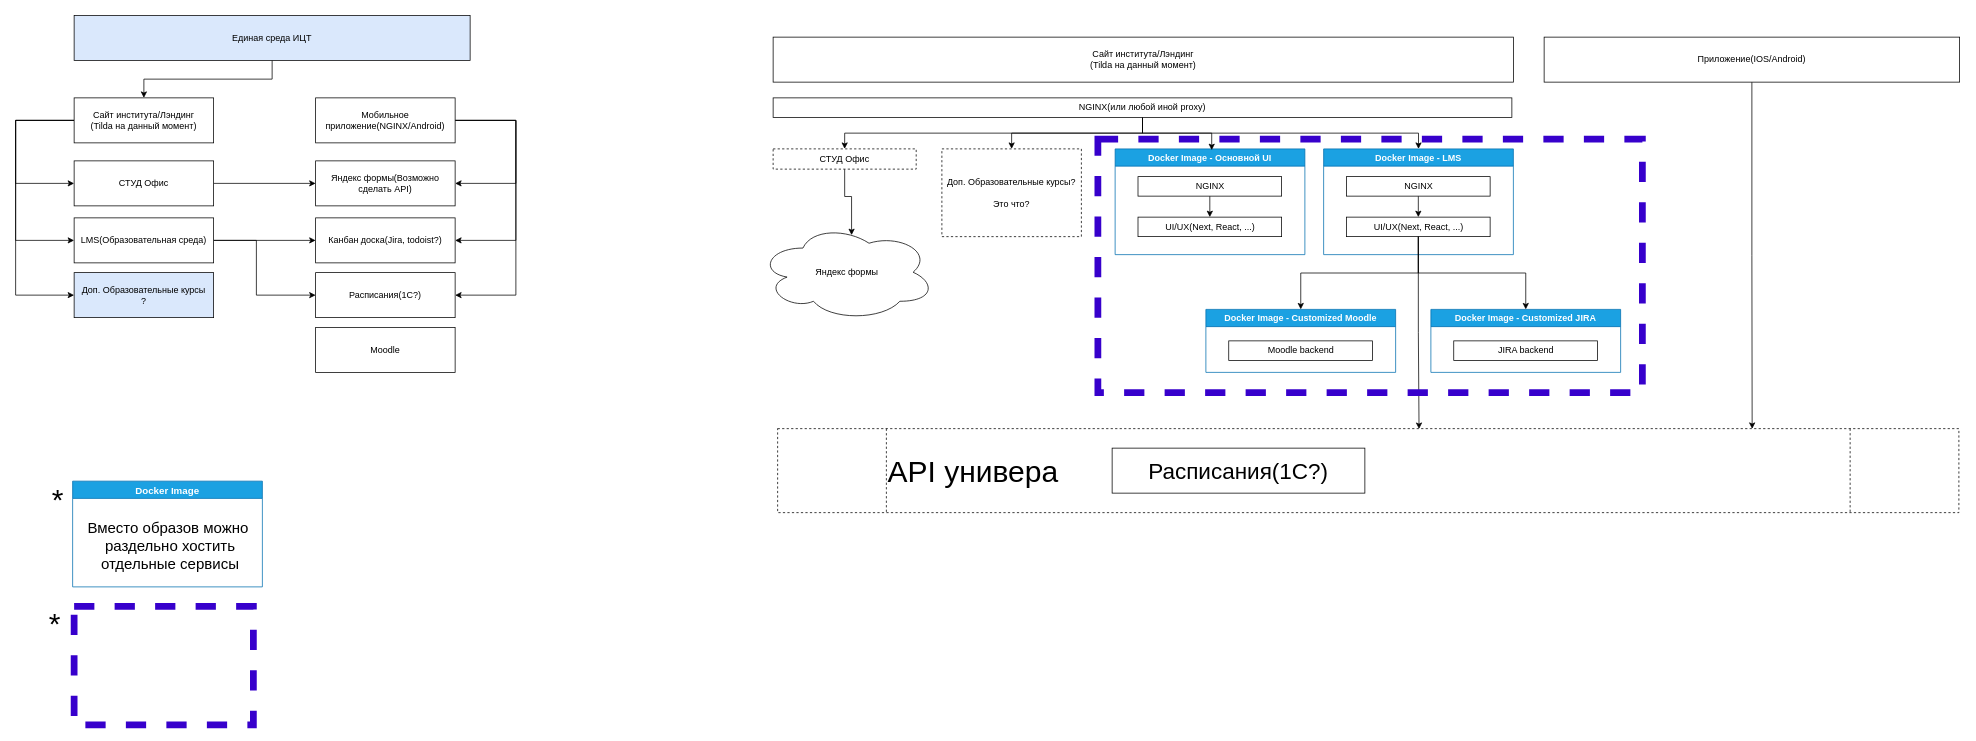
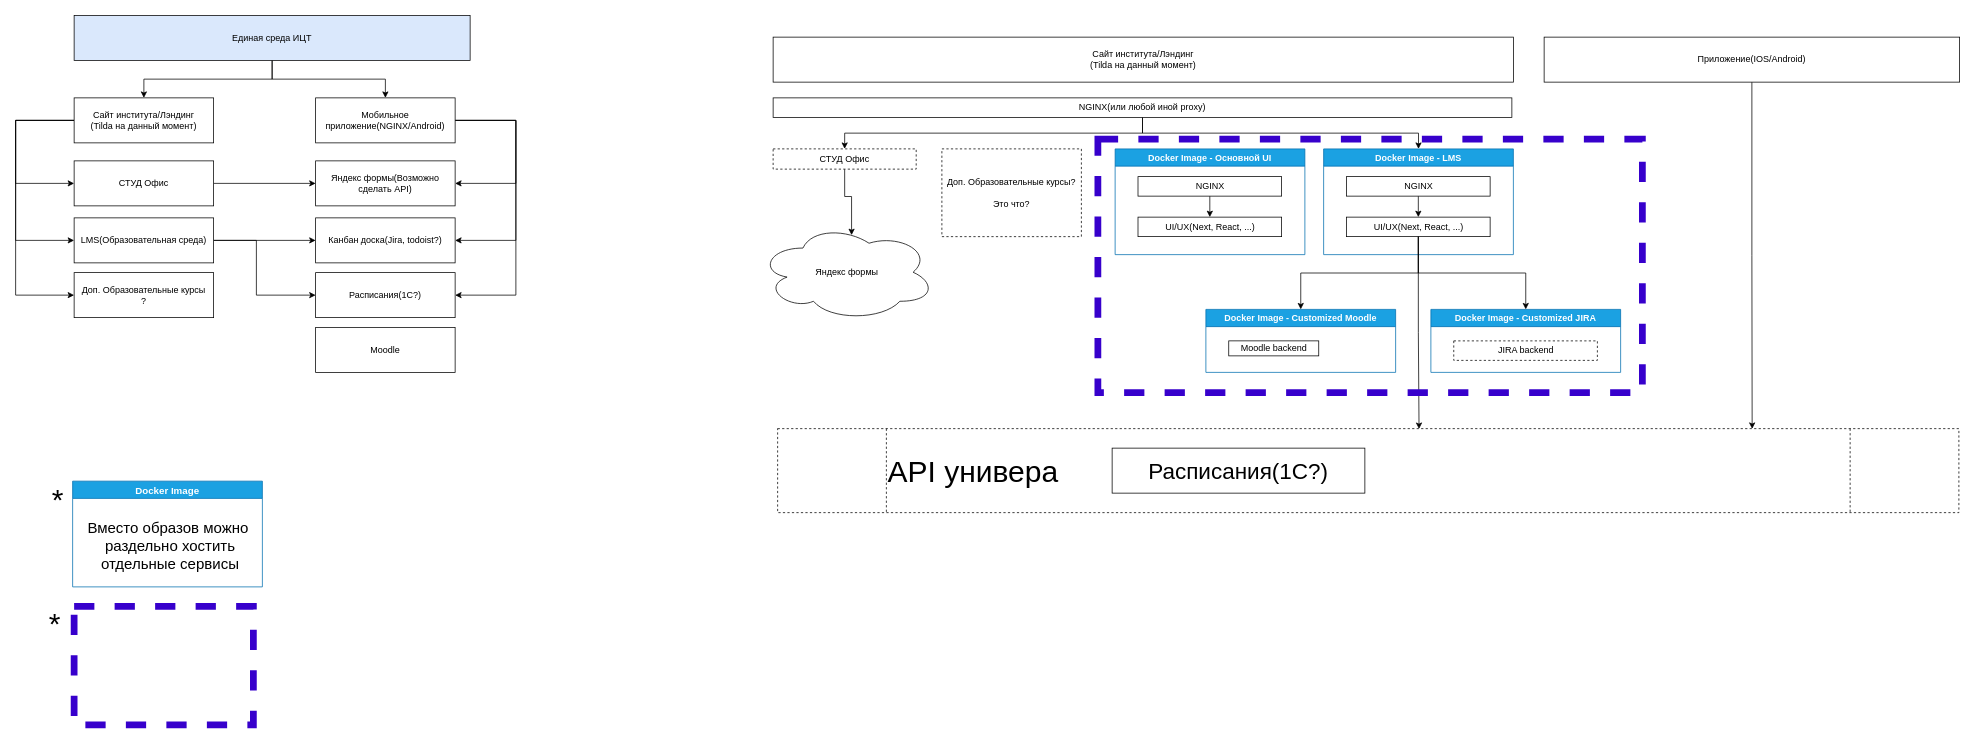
  <mxCell id="0" />
  <mxCell id="1" parent="0" />
  <mxCell id="2" style="edgeStyle=orthogonalEdgeStyle;rounded=0;orthogonalLoop=1;jettySize=auto;html=1;exitX=0;exitY=0.5;exitDx=0;exitDy=0;entryX=0;entryY=0.5;entryDx=0;entryDy=0;" edge="1" parent="1" source="5" target="11"><mxGeometry relative="1" as="geometry"><Array as="points"><mxPoint x="20" y="160" /><mxPoint x="20" y="244" /></Array></mxGeometry></mxCell>
  <mxCell id="3" style="edgeStyle=orthogonalEdgeStyle;rounded=0;orthogonalLoop=1;jettySize=auto;html=1;exitX=0;exitY=0.5;exitDx=0;exitDy=0;entryX=0;entryY=0.5;entryDx=0;entryDy=0;" edge="1" parent="1" source="5" target="8"><mxGeometry relative="1" as="geometry"><Array as="points"><mxPoint x="20" y="160" /><mxPoint x="20" y="320" /></Array></mxGeometry></mxCell>
  <mxCell id="4" style="edgeStyle=orthogonalEdgeStyle;rounded=0;orthogonalLoop=1;jettySize=auto;html=1;exitX=0;exitY=0.5;exitDx=0;exitDy=0;entryX=0;entryY=0.5;entryDx=0;entryDy=0;" edge="1" parent="1" source="5" target="15"><mxGeometry relative="1" as="geometry"><Array as="points"><mxPoint x="20" y="160" /><mxPoint x="20" y="393" /></Array></mxGeometry></mxCell>
  <mxCell id="5" value="Сайт института/Лэндинг&lt;br&gt;(Tilda на данный момент)" style="rounded=0;whiteSpace=wrap;html=1;" vertex="1" parent="1"><mxGeometry x="98" y="130" width="186" height="60" as="geometry" /></mxCell>
  <mxCell id="6" style="edgeStyle=orthogonalEdgeStyle;rounded=0;orthogonalLoop=1;jettySize=auto;html=1;exitX=1;exitY=0.5;exitDx=0;exitDy=0;entryX=0;entryY=0.5;entryDx=0;entryDy=0;" edge="1" parent="1" source="8" target="9"><mxGeometry relative="1" as="geometry" /></mxCell>
  <mxCell id="7" style="edgeStyle=orthogonalEdgeStyle;rounded=0;orthogonalLoop=1;jettySize=auto;html=1;exitX=1;exitY=0.5;exitDx=0;exitDy=0;entryX=0;entryY=0.5;entryDx=0;entryDy=0;" edge="1" parent="1" source="8" target="20"><mxGeometry relative="1" as="geometry"><Array as="points"><mxPoint x="341" y="320" /><mxPoint x="341" y="393" /></Array></mxGeometry></mxCell>
  <mxCell id="8" value="LMS(Образовательная среда)" style="rounded=0;whiteSpace=wrap;html=1;" vertex="1" parent="1"><mxGeometry x="98" y="290" width="186" height="60" as="geometry" /></mxCell>
  <mxCell id="9" value="&lt;div&gt;Канбан доска(Jira, todoist?)&lt;/div&gt;" style="rounded=0;whiteSpace=wrap;html=1;" vertex="1" parent="1"><mxGeometry x="420" y="290" width="186" height="60" as="geometry" /></mxCell>
  <mxCell id="10" style="edgeStyle=orthogonalEdgeStyle;rounded=0;orthogonalLoop=1;jettySize=auto;html=1;exitX=1;exitY=0.5;exitDx=0;exitDy=0;" edge="1" parent="1" source="11" target="21"><mxGeometry relative="1" as="geometry" /></mxCell>
  <mxCell id="11" value="СТУД Офис&lt;br&gt;" style="rounded=0;whiteSpace=wrap;html=1;" vertex="1" parent="1"><mxGeometry x="98" y="214" width="186" height="60" as="geometry" /></mxCell>
  <mxCell id="12" style="edgeStyle=orthogonalEdgeStyle;rounded=0;orthogonalLoop=1;jettySize=auto;html=1;exitX=0.5;exitY=1;exitDx=0;exitDy=0;entryX=0.5;entryY=0;entryDx=0;entryDy=0;" edge="1" parent="1" source="14" target="5"><mxGeometry relative="1" as="geometry" /></mxCell>
+ <mxCell id="13" style="edgeStyle=orthogonalEdgeStyle;rounded=0;orthogonalLoop=1;jettySize=auto;html=1;exitX=0.5;exitY=1;exitDx=0;exitDy=0;entryX=0.5;entryY=0;entryDx=0;entryDy=0;" edge="1" parent="1" source="14" target="19"><mxGeometry relative="1" as="geometry" /></mxCell>
  <mxCell id="14" value="Единая среда ИЦТ" style="rounded=0;whiteSpace=wrap;html=1;fillColor=#dae8fc;" vertex="1" parent="1"><mxGeometry x="98" y="20" width="528" height="60" as="geometry" /></mxCell>
- <mxCell id="15" value="&lt;div&gt;Доп. Образовательные курсы&lt;/div&gt;&lt;div&gt;?&lt;br&gt;&lt;/div&gt;" style="rounded=0;whiteSpace=wrap;html=1;fillColor=#dae8fc;" vertex="1" parent="1"><mxGeometry x="98" y="363" width="186" height="60" as="geometry" /></mxCell>
+ <mxCell id="15" value="&lt;div&gt;Доп. Образовательные курсы&lt;/div&gt;&lt;div&gt;?&lt;br&gt;&lt;/div&gt;" style="rounded=0;whiteSpace=wrap;html=1;" vertex="1" parent="1"><mxGeometry x="98" y="363" width="186" height="60" as="geometry" /></mxCell>
  <mxCell id="16" style="edgeStyle=orthogonalEdgeStyle;rounded=0;orthogonalLoop=1;jettySize=auto;html=1;exitX=1;exitY=0.5;exitDx=0;exitDy=0;entryX=1;entryY=0.5;entryDx=0;entryDy=0;" edge="1" parent="1" source="19" target="21"><mxGeometry relative="1" as="geometry"><Array as="points"><mxPoint x="687" y="160" /><mxPoint x="687" y="244" /></Array></mxGeometry></mxCell>
  <mxCell id="17" style="edgeStyle=orthogonalEdgeStyle;rounded=0;orthogonalLoop=1;jettySize=auto;html=1;exitX=1;exitY=0.5;exitDx=0;exitDy=0;entryX=1;entryY=0.5;entryDx=0;entryDy=0;" edge="1" parent="1" source="19" target="9"><mxGeometry relative="1" as="geometry"><Array as="points"><mxPoint x="687" y="160" /><mxPoint x="687" y="320" /></Array></mxGeometry></mxCell>
  <mxCell id="18" style="edgeStyle=orthogonalEdgeStyle;rounded=0;orthogonalLoop=1;jettySize=auto;html=1;exitX=1;exitY=0.5;exitDx=0;exitDy=0;entryX=1;entryY=0.5;entryDx=0;entryDy=0;" edge="1" parent="1" source="19" target="20"><mxGeometry relative="1" as="geometry"><Array as="points"><mxPoint x="687" y="160" /><mxPoint x="687" y="393" /></Array></mxGeometry></mxCell>
  <mxCell id="19" value="Мобильное приложение(NGINX/Android)" style="rounded=0;whiteSpace=wrap;html=1;" vertex="1" parent="1"><mxGeometry x="420" y="130" width="186" height="60" as="geometry" /></mxCell>
  <mxCell id="20" value="Расписания(1С?)" style="rounded=0;whiteSpace=wrap;html=1;" vertex="1" parent="1"><mxGeometry x="420" y="363" width="186" height="60" as="geometry" /></mxCell>
  <mxCell id="21" value="Яндекс формы(Возможно сделать API) " style="rounded=0;whiteSpace=wrap;html=1;" vertex="1" parent="1"><mxGeometry x="420" y="214" width="186" height="60" as="geometry" /></mxCell>
  <mxCell id="22" value="Moodle" style="rounded=0;whiteSpace=wrap;html=1;" vertex="1" parent="1"><mxGeometry x="420" y="436" width="186" height="60" as="geometry" /></mxCell>
  <mxCell id="23" value="Сайт института/Лэндинг&lt;br&gt;(Tilda на данный момент)" style="rounded=0;whiteSpace=wrap;html=1;" vertex="1" parent="1"><mxGeometry x="1030" y="49" width="987" height="60" as="geometry" /></mxCell>
  <mxCell id="24" value="Docker Image - Основной UI" style="swimlane;fillColor=#1ba1e2;fontColor=#ffffff;strokeColor=#006EAF;" vertex="1" parent="1"><mxGeometry x="1486" y="198" width="253" height="141" as="geometry"><mxRectangle x="1233" y="365" width="426" height="53" as="alternateBounds" /></mxGeometry></mxCell>
  <mxCell id="25" style="edgeStyle=orthogonalEdgeStyle;rounded=0;orthogonalLoop=1;jettySize=auto;html=1;exitX=0.5;exitY=1;exitDx=0;exitDy=0;entryX=0.5;entryY=0;entryDx=0;entryDy=0;" edge="1" parent="24" source="26" target="27"><mxGeometry relative="1" as="geometry" /></mxCell>
  <mxCell id="26" value="NGINX" style="rounded=0;whiteSpace=wrap;html=1;" vertex="1" parent="24"><mxGeometry x="30.5" y="37" width="191.5" height="26" as="geometry" /></mxCell>
  <mxCell id="27" value="UI/UX(Next, React, ...)" style="rounded=0;whiteSpace=wrap;html=1;" vertex="1" parent="24"><mxGeometry x="30.5" y="91" width="191.5" height="26" as="geometry" /></mxCell>
  <mxCell id="28" value="Яндекс формы" style="ellipse;shape=cloud;whiteSpace=wrap;html=1;" vertex="1" parent="1"><mxGeometry x="1011" y="298" width="235" height="129" as="geometry" /></mxCell>
  <mxCell id="29" style="edgeStyle=orthogonalEdgeStyle;rounded=0;orthogonalLoop=1;jettySize=auto;html=1;exitX=0.5;exitY=1;exitDx=0;exitDy=0;entryX=0.5;entryY=0;entryDx=0;entryDy=0;" edge="1" parent="1" source="33" target="35"><mxGeometry relative="1" as="geometry" /></mxCell>
- <mxCell id="30" style="edgeStyle=orthogonalEdgeStyle;rounded=0;orthogonalLoop=1;jettySize=auto;html=1;exitX=0.5;exitY=1;exitDx=0;exitDy=0;entryX=0.509;entryY=0.012;entryDx=0;entryDy=0;entryPerimeter=0;" edge="1" parent="1" source="33" target="24"><mxGeometry relative="1" as="geometry" /></mxCell>
- <mxCell id="31" style="edgeStyle=orthogonalEdgeStyle;rounded=0;orthogonalLoop=1;jettySize=auto;html=1;exitX=0.5;exitY=1;exitDx=0;exitDy=0;entryX=0.5;entryY=0;entryDx=0;entryDy=0;" edge="1" parent="1" source="33" target="36"><mxGeometry relative="1" as="geometry" /></mxCell>
  <mxCell id="32" style="edgeStyle=orthogonalEdgeStyle;rounded=0;orthogonalLoop=1;jettySize=auto;html=1;exitX=0.5;exitY=1;exitDx=0;exitDy=0;entryX=0.5;entryY=0;entryDx=0;entryDy=0;" edge="1" parent="1" source="33" target="37"><mxGeometry relative="1" as="geometry" /></mxCell>
  <mxCell id="33" value="NGINX(или любой иной proxy)" style="rounded=0;whiteSpace=wrap;html=1;" vertex="1" parent="1"><mxGeometry x="1030" y="130" width="985" height="26" as="geometry" /></mxCell>
  <mxCell id="34" style="edgeStyle=orthogonalEdgeStyle;rounded=0;orthogonalLoop=1;jettySize=auto;html=1;exitX=0.5;exitY=1;exitDx=0;exitDy=0;entryX=0.526;entryY=0.116;entryDx=0;entryDy=0;entryPerimeter=0;fontSize=40;" edge="1" parent="1" source="35" target="28"><mxGeometry relative="1" as="geometry" /></mxCell>
  <mxCell id="35" value="СТУД Офис&lt;br&gt;" style="rounded=0;whiteSpace=wrap;html=1;dashed=1;" vertex="1" parent="1"><mxGeometry x="1030" y="198" width="190.75" height="27" as="geometry" /></mxCell>
  <mxCell id="36" value="&lt;div&gt;Доп. Образовательные курсы?&lt;br&gt;&lt;/div&gt;&lt;div&gt;&lt;br&gt;&lt;/div&gt;&lt;div&gt;Это что?&lt;br&gt;&lt;/div&gt;" style="rounded=0;whiteSpace=wrap;html=1;dashed=1;" vertex="1" parent="1"><mxGeometry x="1255" y="198" width="186" height="117" as="geometry" /></mxCell>
  <mxCell id="37" value="Docker Image - LMS" style="swimlane;fillColor=#1ba1e2;fontColor=#ffffff;strokeColor=#006EAF;" vertex="1" parent="1"><mxGeometry x="1764" y="198" width="253" height="141" as="geometry"><mxRectangle x="1233" y="365" width="426" height="53" as="alternateBounds" /></mxGeometry></mxCell>
  <mxCell id="38" style="edgeStyle=orthogonalEdgeStyle;rounded=0;orthogonalLoop=1;jettySize=auto;html=1;exitX=0.5;exitY=1;exitDx=0;exitDy=0;entryX=0.5;entryY=0;entryDx=0;entryDy=0;" edge="1" parent="37" source="39" target="40"><mxGeometry relative="1" as="geometry" /></mxCell>
  <mxCell id="39" value="NGINX" style="rounded=0;whiteSpace=wrap;html=1;" vertex="1" parent="37"><mxGeometry x="30.5" y="37" width="191.5" height="26" as="geometry" /></mxCell>
  <mxCell id="40" value="UI/UX(Next, React, ...)" style="rounded=0;whiteSpace=wrap;html=1;" vertex="1" parent="37"><mxGeometry x="30.5" y="91" width="191.5" height="26" as="geometry" /></mxCell>
  <mxCell id="41" value="Docker Image - Customized Moodle" style="swimlane;fillColor=#1ba1e2;fontColor=#ffffff;strokeColor=#006EAF;" vertex="1" parent="1"><mxGeometry x="1607" y="412" width="253" height="84" as="geometry"><mxRectangle x="1233" y="365" width="426" height="53" as="alternateBounds" /></mxGeometry></mxCell>
- <mxCell id="42" value="Moodle backend" style="rounded=0;whiteSpace=wrap;html=1;" vertex="1" parent="41"><mxGeometry x="30.5" y="42" width="191.5" height="26" as="geometry" /></mxCell>
+ <mxCell id="42" value="Moodle backend" style="rounded=0;whiteSpace=wrap;html=1;" vertex="1" parent="41"><mxGeometry x="30.5" y="42" width="120" height="20" as="geometry" /></mxCell>
  <mxCell id="43" value="Docker Image - Customized JIRA" style="swimlane;fillColor=#1ba1e2;fontColor=#ffffff;strokeColor=#006EAF;" vertex="1" parent="1"><mxGeometry x="1907" y="412" width="253" height="84" as="geometry"><mxRectangle x="1233" y="365" width="426" height="53" as="alternateBounds" /></mxGeometry></mxCell>
- <mxCell id="44" value="JIRA backend" style="rounded=0;whiteSpace=wrap;html=1;" vertex="1" parent="43"><mxGeometry x="30.5" y="42" width="191.5" height="26" as="geometry" /></mxCell>
+ <mxCell id="44" value="JIRA backend" style="rounded=0;whiteSpace=wrap;html=1;dashed=1;" vertex="1" parent="43"><mxGeometry x="30.5" y="42" width="191.5" height="26" as="geometry" /></mxCell>
  <mxCell id="45" style="edgeStyle=orthogonalEdgeStyle;rounded=0;orthogonalLoop=1;jettySize=auto;html=1;exitX=0.5;exitY=1;exitDx=0;exitDy=0;entryX=0.5;entryY=0;entryDx=0;entryDy=0;fontSize=20;" edge="1" parent="1" source="40" target="41"><mxGeometry relative="1" as="geometry" /></mxCell>
  <mxCell id="46" style="edgeStyle=orthogonalEdgeStyle;rounded=0;orthogonalLoop=1;jettySize=auto;html=1;exitX=0.5;exitY=1;exitDx=0;exitDy=0;entryX=0.5;entryY=0;entryDx=0;entryDy=0;fontSize=20;" edge="1" parent="1" source="40" target="43"><mxGeometry relative="1" as="geometry" /></mxCell>
  <mxCell id="47" value="&lt;div align=&quot;left&quot;&gt;API универа&lt;/div&gt;" style="shape=process;whiteSpace=wrap;html=1;backgroundOutline=1;dashed=1;fontSize=40;align=left;size=0.092;" vertex="1" parent="1"><mxGeometry x="1036" y="571" width="1575" height="112" as="geometry" /></mxCell>
  <mxCell id="48" value="&lt;font style=&quot;font-size: 30px;&quot;&gt;Расписания(1С?)&lt;/font&gt;" style="rounded=0;whiteSpace=wrap;html=1;" vertex="1" parent="1"><mxGeometry x="1482" y="597" width="337" height="60" as="geometry" /></mxCell>
  <mxCell id="49" style="edgeStyle=orthogonalEdgeStyle;rounded=0;orthogonalLoop=1;jettySize=auto;html=1;exitX=0.5;exitY=1;exitDx=0;exitDy=0;entryX=0.543;entryY=0.004;entryDx=0;entryDy=0;entryPerimeter=0;fontSize=40;" edge="1" parent="1" source="40" target="47"><mxGeometry relative="1" as="geometry" /></mxCell>
  <mxCell id="50" value="" style="group" vertex="1" connectable="0" parent="1"><mxGeometry x="59" y="635" width="290" height="147" as="geometry" /></mxCell>
  <mxCell id="51" value="Docker Image" style="swimlane;fillColor=#1ba1e2;fontColor=#ffffff;strokeColor=#006EAF;fontSize=13;" vertex="1" parent="50"><mxGeometry x="37" y="6" width="253" height="141" as="geometry"><mxRectangle x="1233" y="365" width="426" height="53" as="alternateBounds" /></mxGeometry></mxCell>
  <mxCell id="52" value="&lt;div&gt;Вместо образов можно&lt;/div&gt;&lt;div&gt;&amp;nbsp;раздельно хостить&lt;/div&gt;&lt;div&gt;&amp;nbsp;отдельные сервисы&lt;/div&gt;" style="text;html=1;align=center;verticalAlign=middle;resizable=0;points=[];autosize=1;strokeColor=none;fillColor=none;fontSize=20;" vertex="1" parent="51"><mxGeometry x="10" y="43" width="233" height="84" as="geometry" /></mxCell>
  <mxCell id="53" value="&lt;font style=&quot;font-size: 40px;&quot;&gt;*&lt;/font&gt;" style="text;html=1;align=center;verticalAlign=middle;resizable=0;points=[];autosize=1;strokeColor=none;fillColor=none;fontSize=20;" vertex="1" parent="50"><mxGeometry width="34" height="60" as="geometry" /></mxCell>
  <mxCell id="54" value="" style="rounded=0;whiteSpace=wrap;html=1;dashed=1;fontSize=40;fillColor=none;fontColor=#ffffff;strokeColor=#3700CC;strokeWidth=9;" vertex="1" parent="1"><mxGeometry x="1463" y="185" width="726" height="338" as="geometry" /></mxCell>
  <mxCell id="55" style="edgeStyle=orthogonalEdgeStyle;rounded=0;orthogonalLoop=1;jettySize=auto;html=1;exitX=0.5;exitY=1;exitDx=0;exitDy=0;entryX=0.825;entryY=0.003;entryDx=0;entryDy=0;entryPerimeter=0;fontSize=40;" edge="1" parent="1" source="56" target="47"><mxGeometry relative="1" as="geometry" /></mxCell>
  <mxCell id="56" value="Приложение(IOS/Android)" style="rounded=0;whiteSpace=wrap;html=1;" vertex="1" parent="1"><mxGeometry x="2058" y="49" width="554" height="60" as="geometry" /></mxCell>
  <mxCell id="57" value="&lt;font style=&quot;font-size: 20px;&quot;&gt;Единая докерная сеть(опционально)&lt;/font&gt;" style="rounded=0;whiteSpace=wrap;html=1;dashed=1;fontSize=40;fillColor=none;fontColor=#ffffff;strokeColor=#3700CC;strokeWidth=9;" vertex="1" parent="1"><mxGeometry x="98" y="808" width="239" height="158" as="geometry" /></mxCell>
  <mxCell id="58" value="&lt;font style=&quot;font-size: 40px;&quot;&gt;*&lt;/font&gt;" style="text;html=1;align=center;verticalAlign=middle;resizable=0;points=[];autosize=1;strokeColor=none;fillColor=none;fontSize=20;" vertex="1" parent="1"><mxGeometry x="55" y="800" width="34" height="60" as="geometry" /></mxCell>
